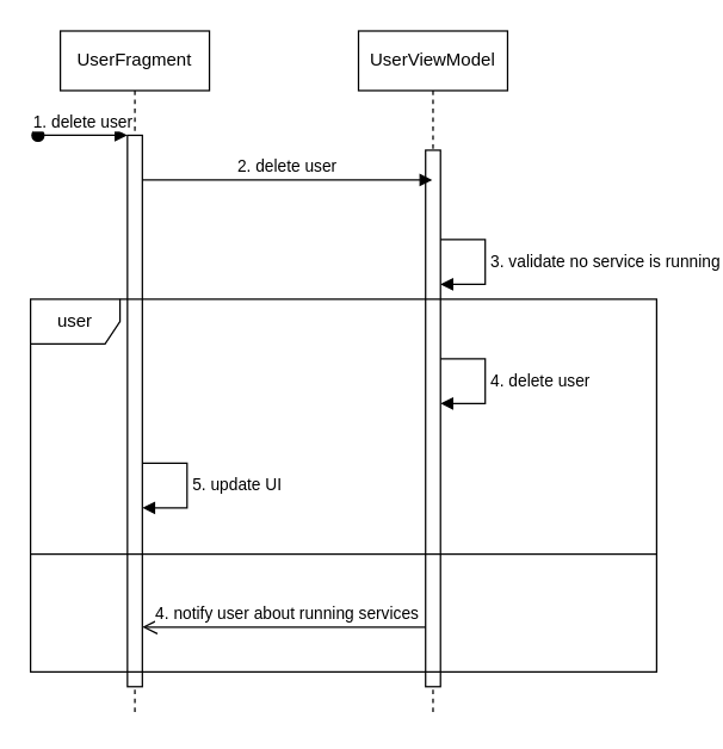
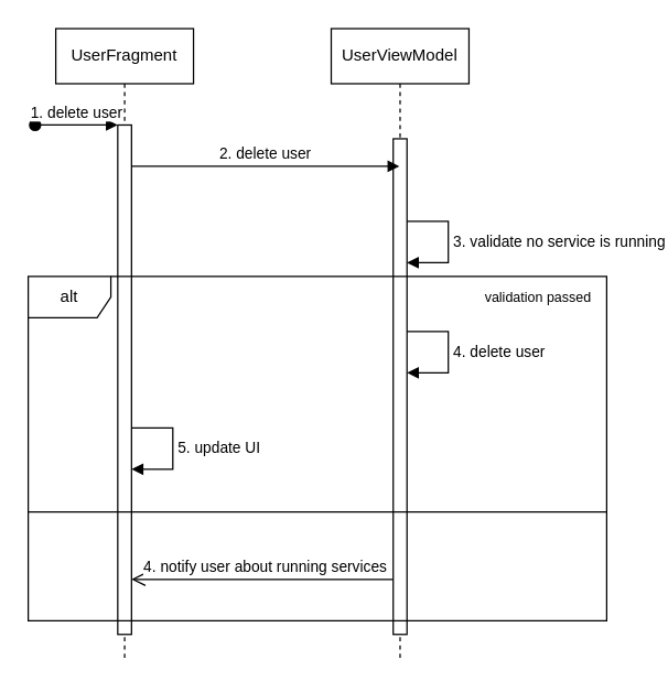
  <mxCell id="0" />
  <mxCell id="1" parent="0" />
  <mxCell id="2" value="4. notify user about running services" style="html=1;verticalAlign=bottom;endArrow=open;endSize=8;edgeStyle=elbowEdgeStyle;elbow=vertical;curved=0;rounded=0;" edge="1" parent="1" target="4"><mxGeometry relative="1" as="geometry"><mxPoint x="290" y="420.14" as="sourcePoint" /><mxPoint x="210" y="420.14" as="targetPoint" /><Array as="points"><mxPoint x="280" y="420" /></Array></mxGeometry></mxCell>
  <mxCell id="3" value="UserFragment" style="shape=umlLifeline;perimeter=lifelinePerimeter;whiteSpace=wrap;html=1;container=0;dropTarget=0;collapsible=0;recursiveResize=0;outlineConnect=0;portConstraint=eastwest;newEdgeStyle={&quot;edgeStyle&quot;:&quot;elbowEdgeStyle&quot;,&quot;elbow&quot;:&quot;vertical&quot;,&quot;curved&quot;:0,&quot;rounded&quot;:0};" vertex="1" parent="1"><mxGeometry x="40" y="20" width="100" height="460" as="geometry" /></mxCell>
  <mxCell id="4" value="" style="html=1;points=[];perimeter=orthogonalPerimeter;outlineConnect=0;targetShapes=umlLifeline;portConstraint=eastwest;newEdgeStyle={&quot;edgeStyle&quot;:&quot;elbowEdgeStyle&quot;,&quot;elbow&quot;:&quot;vertical&quot;,&quot;curved&quot;:0,&quot;rounded&quot;:0};" vertex="1" parent="3"><mxGeometry x="45" y="70" width="10" height="370" as="geometry" /></mxCell>
  <mxCell id="5" value="1. delete user" style="html=1;verticalAlign=bottom;startArrow=oval;endArrow=block;startSize=8;edgeStyle=elbowEdgeStyle;elbow=vertical;curved=0;rounded=0;" edge="1" parent="3" target="4"><mxGeometry relative="1" as="geometry"><mxPoint x="-15" y="70" as="sourcePoint" /></mxGeometry></mxCell>
  <mxCell id="6" value="UserViewModel" style="shape=umlLifeline;perimeter=lifelinePerimeter;whiteSpace=wrap;html=1;container=0;dropTarget=0;collapsible=0;recursiveResize=0;outlineConnect=0;portConstraint=eastwest;newEdgeStyle={&quot;edgeStyle&quot;:&quot;elbowEdgeStyle&quot;,&quot;elbow&quot;:&quot;vertical&quot;,&quot;curved&quot;:0,&quot;rounded&quot;:0};" vertex="1" parent="1"><mxGeometry x="240" y="20" width="100" height="460" as="geometry" /></mxCell>
  <mxCell id="7" value="" style="html=1;points=[];perimeter=orthogonalPerimeter;outlineConnect=0;targetShapes=umlLifeline;portConstraint=eastwest;newEdgeStyle={&quot;edgeStyle&quot;:&quot;elbowEdgeStyle&quot;,&quot;elbow&quot;:&quot;vertical&quot;,&quot;curved&quot;:0,&quot;rounded&quot;:0};" vertex="1" parent="6"><mxGeometry x="45" y="80" width="10" height="360" as="geometry" /></mxCell>
  <mxCell id="8" value="2. delete user" style="html=1;verticalAlign=bottom;endArrow=block;edgeStyle=elbowEdgeStyle;elbow=horizontal;curved=0;rounded=0;" edge="1" parent="1"><mxGeometry relative="1" as="geometry"><mxPoint x="95" y="120" as="sourcePoint" /><Array as="points"><mxPoint x="180" y="120" /></Array><mxPoint x="289.5" y="120" as="targetPoint" /></mxGeometry></mxCell>
  <mxCell id="9" value="3. validate no service is running" style="html=1;align=left;spacingLeft=2;endArrow=block;rounded=0;edgeStyle=orthogonalEdgeStyle;curved=0;rounded=0;" edge="1" parent="1"><mxGeometry relative="1" as="geometry"><mxPoint x="295" y="160" as="sourcePoint" /><Array as="points"><mxPoint x="325" y="160" /><mxPoint x="325" y="190" /></Array><mxPoint x="295" y="190" as="targetPoint" /></mxGeometry></mxCell>
  <mxCell id="10" value="5. update UI" style="html=1;align=left;spacingLeft=2;endArrow=block;rounded=0;edgeStyle=orthogonalEdgeStyle;curved=0;rounded=0;" edge="1" parent="1"><mxGeometry relative="1" as="geometry"><mxPoint x="95" y="310" as="sourcePoint" /><Array as="points"><mxPoint x="125" y="310" /><mxPoint x="125" y="340" /></Array><mxPoint x="95" y="340" as="targetPoint" /></mxGeometry></mxCell>
  <mxCell id="11" value="4. delete user" style="html=1;align=left;spacingLeft=2;endArrow=block;rounded=0;edgeStyle=orthogonalEdgeStyle;curved=0;rounded=0;" edge="1" parent="1"><mxGeometry relative="1" as="geometry"><mxPoint x="295" y="240" as="sourcePoint" /><Array as="points"><mxPoint x="325" y="240" /><mxPoint x="325" y="270" /></Array><mxPoint x="295" y="270" as="targetPoint" /></mxGeometry></mxCell>
- <mxCell id="12" value="user" style="shape=umlFrame;whiteSpace=wrap;html=1;pointerEvents=0;" vertex="1" parent="1"><mxGeometry x="20" y="200" width="420" height="250" as="geometry" /></mxCell>
+ <mxCell id="12" value="alt" style="shape=umlFrame;whiteSpace=wrap;html=1;pointerEvents=0;" vertex="1" parent="1"><mxGeometry x="20" y="200" width="420" height="250" as="geometry" /></mxCell>
+ <mxCell id="13" value="&lt;font style=&quot;font-size: 10px;&quot;&gt;validation passed&lt;/font&gt;" style="text;html=1;align=center;verticalAlign=middle;resizable=0;points=[];autosize=1;strokeColor=none;fillColor=none;" vertex="1" parent="1"><mxGeometry x="340" y="200" width="100" height="30" as="geometry" /></mxCell>
  <mxCell id="14" value="" style="endArrow=none;html=1;rounded=0;entryX=1;entryY=0.72;entryDx=0;entryDy=0;entryPerimeter=0;" edge="1" parent="1"><mxGeometry width="50" height="50" relative="1" as="geometry"><mxPoint x="20" y="371" as="sourcePoint" /><mxPoint x="440" y="371" as="targetPoint" /></mxGeometry></mxCell>
